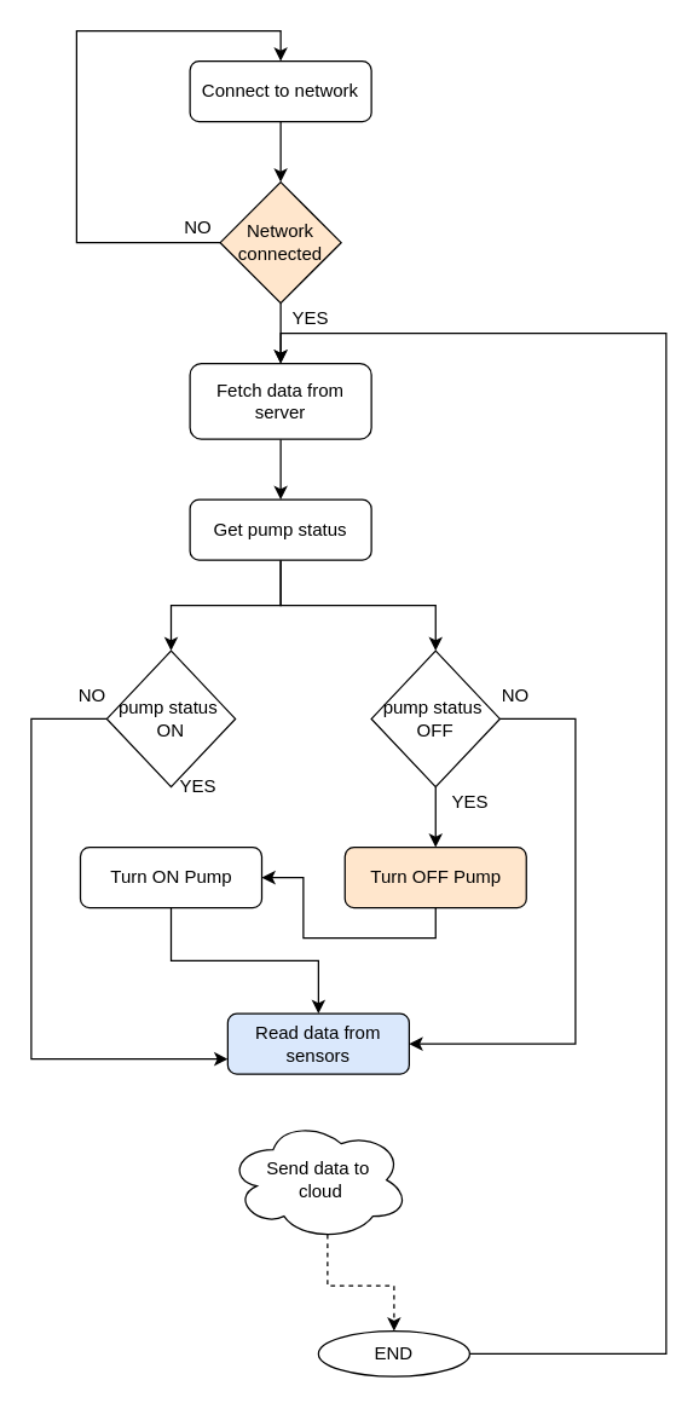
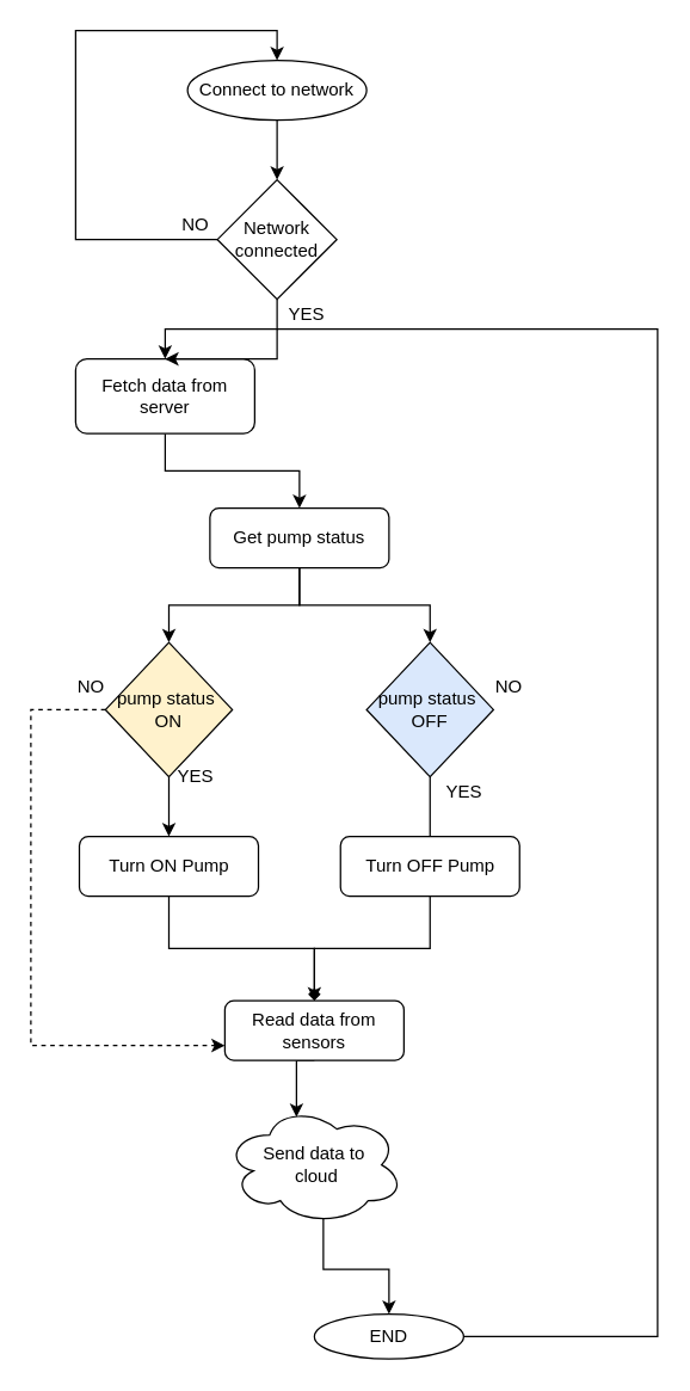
  <mxCell id="0" />
  <mxCell id="1" parent="0" />
  <mxCell id="2" style="edgeStyle=orthogonalEdgeStyle;rounded=0;orthogonalLoop=1;jettySize=auto;html=1;exitX=0.5;exitY=1;exitDx=0;exitDy=0;entryX=0.5;entryY=0;entryDx=0;entryDy=0;" edge="1" parent="1" source="3" target="6"><mxGeometry relative="1" as="geometry" /></mxCell>
- <mxCell id="3" value="Connect to network" style="rounded=1;whiteSpace=wrap;html=1;" vertex="1" parent="1"><mxGeometry x="125" y="40" width="120" height="40" as="geometry" /></mxCell>
+ <mxCell id="3" value="Connect to network" style="ellipse;whiteSpace=wrap;html=1;" vertex="1" parent="1"><mxGeometry x="125" y="40" width="120" height="40" as="geometry" /></mxCell>
  <mxCell id="4" style="edgeStyle=orthogonalEdgeStyle;rounded=0;orthogonalLoop=1;jettySize=auto;html=1;exitX=0;exitY=0.5;exitDx=0;exitDy=0;entryX=0.5;entryY=0;entryDx=0;entryDy=0;" edge="1" parent="1" source="6" target="3"><mxGeometry relative="1" as="geometry"><Array as="points"><mxPoint x="50" y="160" /><mxPoint x="50" y="20" /><mxPoint x="185" y="20" /></Array></mxGeometry></mxCell>
  <mxCell id="5" style="edgeStyle=orthogonalEdgeStyle;rounded=0;orthogonalLoop=1;jettySize=auto;html=1;exitX=0.5;exitY=1;exitDx=0;exitDy=0;entryX=0.5;entryY=0;entryDx=0;entryDy=0;" edge="1" parent="1" source="6" target="9"><mxGeometry relative="1" as="geometry" /></mxCell>
- <mxCell id="6" value="Network connected" style="rhombus;whiteSpace=wrap;html=1;fillColor=#ffe6cc;" vertex="1" parent="1"><mxGeometry x="145" y="120" width="80" height="80" as="geometry" /></mxCell>
+ <mxCell id="6" value="Network connected" style="rhombus;whiteSpace=wrap;html=1;" vertex="1" parent="1"><mxGeometry x="145" y="120" width="80" height="80" as="geometry" /></mxCell>
  <mxCell id="7" value="NO" style="text;html=1;align=center;verticalAlign=middle;resizable=0;points=[];autosize=1;" vertex="1" parent="1"><mxGeometry x="115" y="140" width="30" height="20" as="geometry" /></mxCell>
  <mxCell id="8" style="edgeStyle=orthogonalEdgeStyle;rounded=0;orthogonalLoop=1;jettySize=auto;html=1;exitX=0.5;exitY=1;exitDx=0;exitDy=0;entryX=0.5;entryY=0;entryDx=0;entryDy=0;" edge="1" parent="1" source="9" target="13"><mxGeometry relative="1" as="geometry" /></mxCell>
- <mxCell id="9" value="Fetch data from server" style="rounded=1;whiteSpace=wrap;html=1;" vertex="1" parent="1"><mxGeometry x="125" y="240" width="120" height="50" as="geometry" /></mxCell>
+ <mxCell id="9" value="Fetch data from server" style="rounded=1;whiteSpace=wrap;html=1;" vertex="1" parent="1"><mxGeometry x="50" y="240" width="120" height="50" as="geometry" /></mxCell>
  <mxCell id="10" value="YES" style="text;html=1;strokeColor=none;fillColor=none;align=center;verticalAlign=middle;whiteSpace=wrap;rounded=0;" vertex="1" parent="1"><mxGeometry x="185" y="200" width="40" height="20" as="geometry" /></mxCell>
  <mxCell id="11" style="edgeStyle=orthogonalEdgeStyle;rounded=0;orthogonalLoop=1;jettySize=auto;html=1;exitX=0.5;exitY=1;exitDx=0;exitDy=0;entryX=0.5;entryY=0;entryDx=0;entryDy=0;" edge="1" parent="1" source="13" target="16"><mxGeometry relative="1" as="geometry" /></mxCell>
  <mxCell id="12" style="edgeStyle=orthogonalEdgeStyle;rounded=0;orthogonalLoop=1;jettySize=auto;html=1;exitX=0.5;exitY=1;exitDx=0;exitDy=0;entryX=0.5;entryY=0;entryDx=0;entryDy=0;" edge="1" parent="1" source="13" target="19"><mxGeometry relative="1" as="geometry" /></mxCell>
- <mxCell id="13" value="Get pump status" style="rounded=1;whiteSpace=wrap;html=1;" vertex="1" parent="1"><mxGeometry x="125" y="330" width="120" height="40" as="geometry" /></mxCell>
- <mxCell id="15" style="edgeStyle=orthogonalEdgeStyle;rounded=0;orthogonalLoop=1;jettySize=auto;html=1;exitX=0;exitY=0.5;exitDx=0;exitDy=0;entryX=0;entryY=0.75;entryDx=0;entryDy=0;" edge="1" parent="1" source="16" target="29"><mxGeometry relative="1" as="geometry"><Array as="points"><mxPoint x="20" y="475" /><mxPoint x="20" y="700" /></Array></mxGeometry></mxCell>
- <mxCell id="16" value="pump status&amp;nbsp;&lt;br&gt;ON" style="rhombus;whiteSpace=wrap;html=1;" vertex="1" parent="1"><mxGeometry x="70" y="430" width="85" height="90" as="geometry" /></mxCell>
- <mxCell id="17" style="edgeStyle=orthogonalEdgeStyle;rounded=0;orthogonalLoop=1;jettySize=auto;html=1;exitX=0.5;exitY=1;exitDx=0;exitDy=0;entryX=0.5;entryY=0;entryDx=0;entryDy=0;" edge="1" parent="1" source="19" target="23"><mxGeometry relative="1" as="geometry" /></mxCell>
- <mxCell id="18" style="edgeStyle=orthogonalEdgeStyle;rounded=0;orthogonalLoop=1;jettySize=auto;html=1;exitX=1;exitY=0.5;exitDx=0;exitDy=0;entryX=1;entryY=0.5;entryDx=0;entryDy=0;" edge="1" parent="1" source="19" target="29"><mxGeometry relative="1" as="geometry"><Array as="points"><mxPoint x="380" y="475" /><mxPoint x="380" y="690" /></Array></mxGeometry></mxCell>
- <mxCell id="19" value="pump status&amp;nbsp;&lt;br&gt;OFF" style="rhombus;whiteSpace=wrap;html=1;" vertex="1" parent="1"><mxGeometry x="245" y="430" width="85" height="90" as="geometry" /></mxCell>
- <mxCell id="20" style="edgeStyle=orthogonalEdgeStyle;rounded=0;orthogonalLoop=1;jettySize=auto;html=1;exitX=0.5;exitY=1;exitDx=0;exitDy=0;entryX=0.5;entryY=0;entryDx=0;entryDy=0;" edge="1" parent="1" source="21" target="29"><mxGeometry relative="1" as="geometry" /></mxCell>
+ <mxCell id="13" value="Get pump status" style="rounded=1;whiteSpace=wrap;html=1;" vertex="1" parent="1"><mxGeometry x="140" y="340" width="120" height="40" as="geometry" /></mxCell>
+ <mxCell id="14" style="edgeStyle=orthogonalEdgeStyle;rounded=0;orthogonalLoop=1;jettySize=auto;html=1;exitX=0.5;exitY=1;exitDx=0;exitDy=0;entryX=0.5;entryY=0;entryDx=0;entryDy=0;" edge="1" parent="1" source="16" target="21"><mxGeometry relative="1" as="geometry" /></mxCell>
+ <mxCell id="15" style="edgeStyle=orthogonalEdgeStyle;rounded=0;orthogonalLoop=1;jettySize=auto;html=1;exitX=0;exitY=0.5;exitDx=0;exitDy=0;entryX=0;entryY=0.75;entryDx=0;entryDy=0;dashed=1;" edge="1" parent="1" source="16" target="29"><mxGeometry relative="1" as="geometry"><Array as="points"><mxPoint x="20" y="475" /><mxPoint x="20" y="700" /></Array></mxGeometry></mxCell>
+ <mxCell id="16" value="pump status&amp;nbsp;&lt;br&gt;ON" style="rhombus;whiteSpace=wrap;html=1;fillColor=#fff2cc;" vertex="1" parent="1"><mxGeometry x="70" y="430" width="85" height="90" as="geometry" /></mxCell>
+ <mxCell id="17" style="edgeStyle=orthogonalEdgeStyle;rounded=0;orthogonalLoop=1;jettySize=auto;html=1;exitX=0.5;exitY=1;exitDx=0;exitDy=0;entryX=0.5;entryY=0;entryDx=0;entryDy=0;endArrow=none;" edge="1" parent="1" source="19" target="23"><mxGeometry relative="1" as="geometry" /></mxCell>
+ <mxCell id="19" value="pump status&amp;nbsp;&lt;br&gt;OFF" style="rhombus;whiteSpace=wrap;html=1;fillColor=#dae8fc;" vertex="1" parent="1"><mxGeometry x="245" y="430" width="85" height="90" as="geometry" /></mxCell>
+ <mxCell id="20" style="edgeStyle=orthogonalEdgeStyle;rounded=0;orthogonalLoop=1;jettySize=auto;html=1;exitX=0.5;exitY=1;exitDx=0;exitDy=0;entryX=0.5;entryY=0;entryDx=0;entryDy=0;endArrow=diamond;" edge="1" parent="1" source="21" target="29"><mxGeometry relative="1" as="geometry" /></mxCell>
  <mxCell id="21" value="Turn ON Pump" style="rounded=1;whiteSpace=wrap;html=1;" vertex="1" parent="1"><mxGeometry x="52.5" y="560" width="120" height="40" as="geometry" /></mxCell>
- <mxCell id="22" style="edgeStyle=orthogonalEdgeStyle;rounded=0;orthogonalLoop=1;jettySize=auto;html=1;exitX=0.5;exitY=1;exitDx=0;exitDy=0;" edge="1" parent="1" source="23" target="21"><mxGeometry relative="1" as="geometry" /></mxCell>
- <mxCell id="23" value="Turn OFF Pump" style="rounded=1;whiteSpace=wrap;html=1;fillColor=#ffe6cc;" vertex="1" parent="1"><mxGeometry x="227.5" y="560" width="120" height="40" as="geometry" /></mxCell>
+ <mxCell id="22" style="edgeStyle=orthogonalEdgeStyle;rounded=0;orthogonalLoop=1;jettySize=auto;html=1;exitX=0.5;exitY=1;exitDx=0;exitDy=0;entryX=0.5;entryY=0;entryDx=0;entryDy=0;" edge="1" parent="1" source="23" target="29"><mxGeometry relative="1" as="geometry" /></mxCell>
+ <mxCell id="23" value="Turn OFF Pump" style="rounded=1;whiteSpace=wrap;html=1;" vertex="1" parent="1"><mxGeometry x="227.5" y="560" width="120" height="40" as="geometry" /></mxCell>
  <mxCell id="24" value="YES" style="text;html=1;align=center;verticalAlign=middle;resizable=0;points=[];autosize=1;" vertex="1" parent="1"><mxGeometry x="110" y="510" width="40" height="20" as="geometry" /></mxCell>
  <mxCell id="25" value="YES" style="text;html=1;align=center;verticalAlign=middle;resizable=0;points=[];autosize=1;" vertex="1" parent="1"><mxGeometry x="290" y="520" width="40" height="20" as="geometry" /></mxCell>
  <mxCell id="26" style="edgeStyle=orthogonalEdgeStyle;rounded=0;orthogonalLoop=1;jettySize=auto;html=1;exitX=1;exitY=0.5;exitDx=0;exitDy=0;entryX=0.5;entryY=0;entryDx=0;entryDy=0;" edge="1" parent="1" source="27" target="9"><mxGeometry relative="1" as="geometry"><Array as="points"><mxPoint x="440" y="895" /><mxPoint x="440" y="220" /><mxPoint x="185" y="220" /></Array></mxGeometry></mxCell>
  <mxCell id="27" value="END" style="ellipse;whiteSpace=wrap;html=1;" vertex="1" parent="1"><mxGeometry x="210" y="880" width="100" height="30" as="geometry" /></mxCell>
- <mxCell id="29" value="Read data from sensors" style="rounded=1;whiteSpace=wrap;html=1;fillColor=#dae8fc;" vertex="1" parent="1"><mxGeometry x="150" y="670" width="120" height="40" as="geometry" /></mxCell>
- <mxCell id="30" style="edgeStyle=orthogonalEdgeStyle;rounded=0;orthogonalLoop=1;jettySize=auto;html=1;exitX=0.55;exitY=0.95;exitDx=0;exitDy=0;exitPerimeter=0;entryX=0.5;entryY=0;entryDx=0;entryDy=0;dashed=1;" edge="1" parent="1" source="31" target="27"><mxGeometry relative="1" as="geometry" /></mxCell>
+ <mxCell id="28" style="edgeStyle=orthogonalEdgeStyle;rounded=0;orthogonalLoop=1;jettySize=auto;html=1;exitX=0.5;exitY=1;exitDx=0;exitDy=0;entryX=0.4;entryY=0.1;entryDx=0;entryDy=0;entryPerimeter=0;" edge="1" parent="1" source="29" target="31"><mxGeometry relative="1" as="geometry" /></mxCell>
+ <mxCell id="29" value="Read data from sensors" style="rounded=1;whiteSpace=wrap;html=1;" vertex="1" parent="1"><mxGeometry x="150" y="670" width="120" height="40" as="geometry" /></mxCell>
+ <mxCell id="30" style="edgeStyle=orthogonalEdgeStyle;rounded=0;orthogonalLoop=1;jettySize=auto;html=1;exitX=0.55;exitY=0.95;exitDx=0;exitDy=0;exitPerimeter=0;entryX=0.5;entryY=0;entryDx=0;entryDy=0;" edge="1" parent="1" source="31" target="27"><mxGeometry relative="1" as="geometry" /></mxCell>
  <mxCell id="31" value="Send data to&lt;br&gt;&amp;nbsp;cloud" style="ellipse;shape=cloud;whiteSpace=wrap;html=1;" vertex="1" parent="1"><mxGeometry x="150" y="740" width="120" height="80" as="geometry" /></mxCell>
  <mxCell id="32" value="NO" style="text;html=1;align=center;verticalAlign=middle;resizable=0;points=[];autosize=1;" vertex="1" parent="1"><mxGeometry x="325" y="450" width="30" height="20" as="geometry" /></mxCell>
  <mxCell id="33" value="NO" style="text;html=1;align=center;verticalAlign=middle;resizable=0;points=[];autosize=1;" vertex="1" parent="1"><mxGeometry x="45" y="450" width="30" height="20" as="geometry" /></mxCell>
